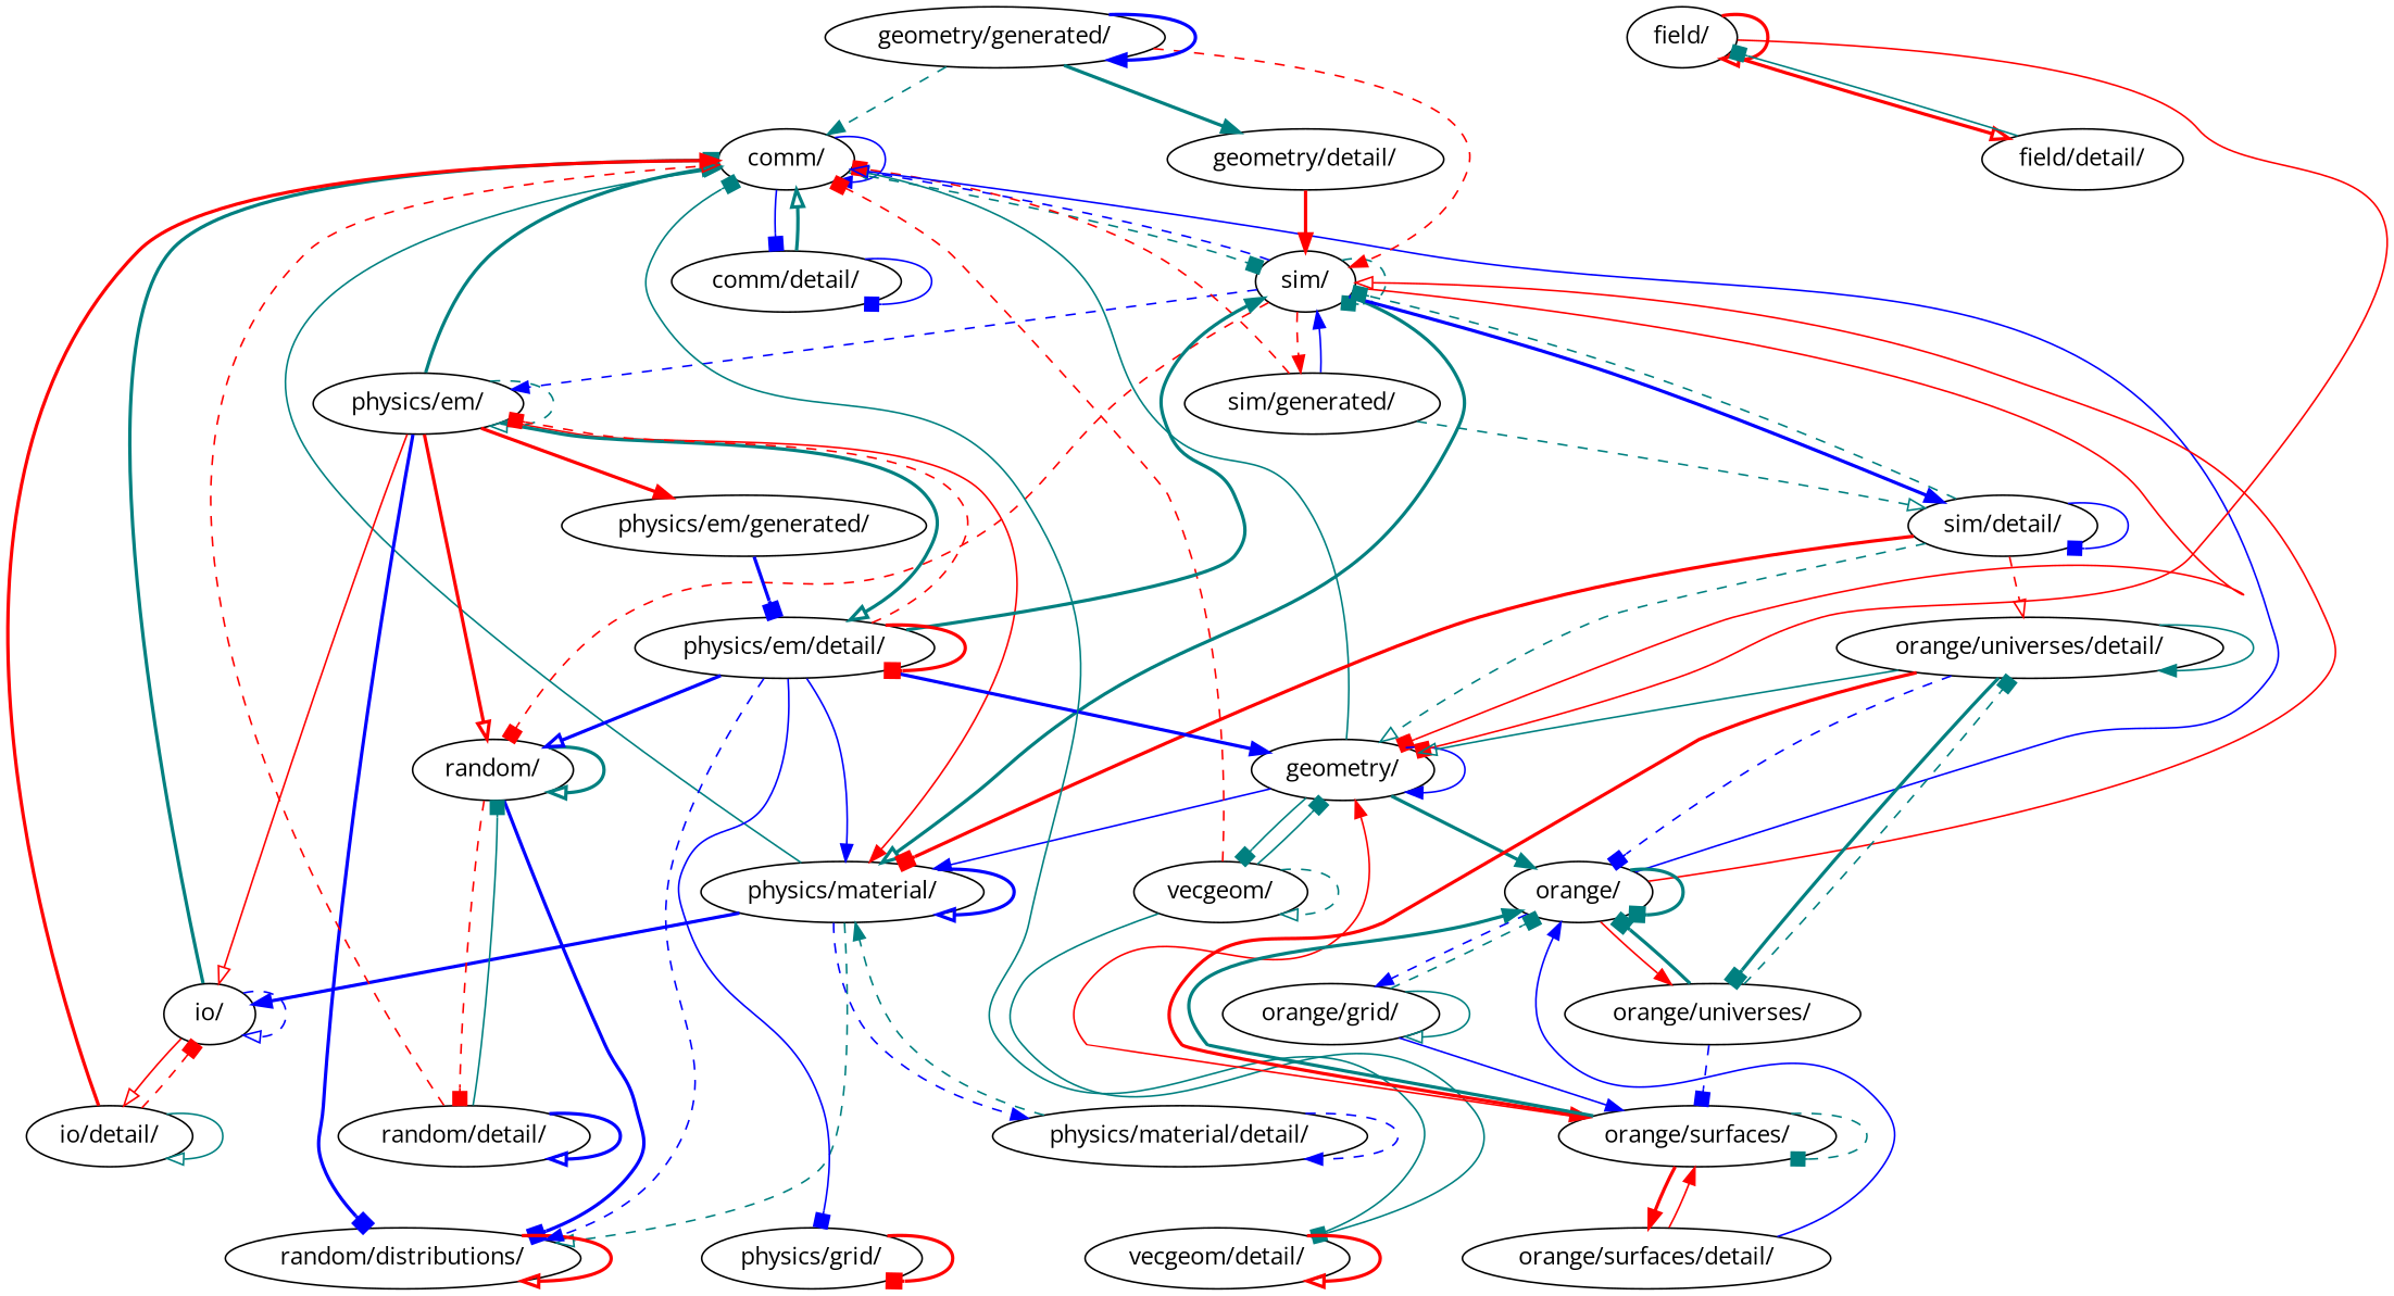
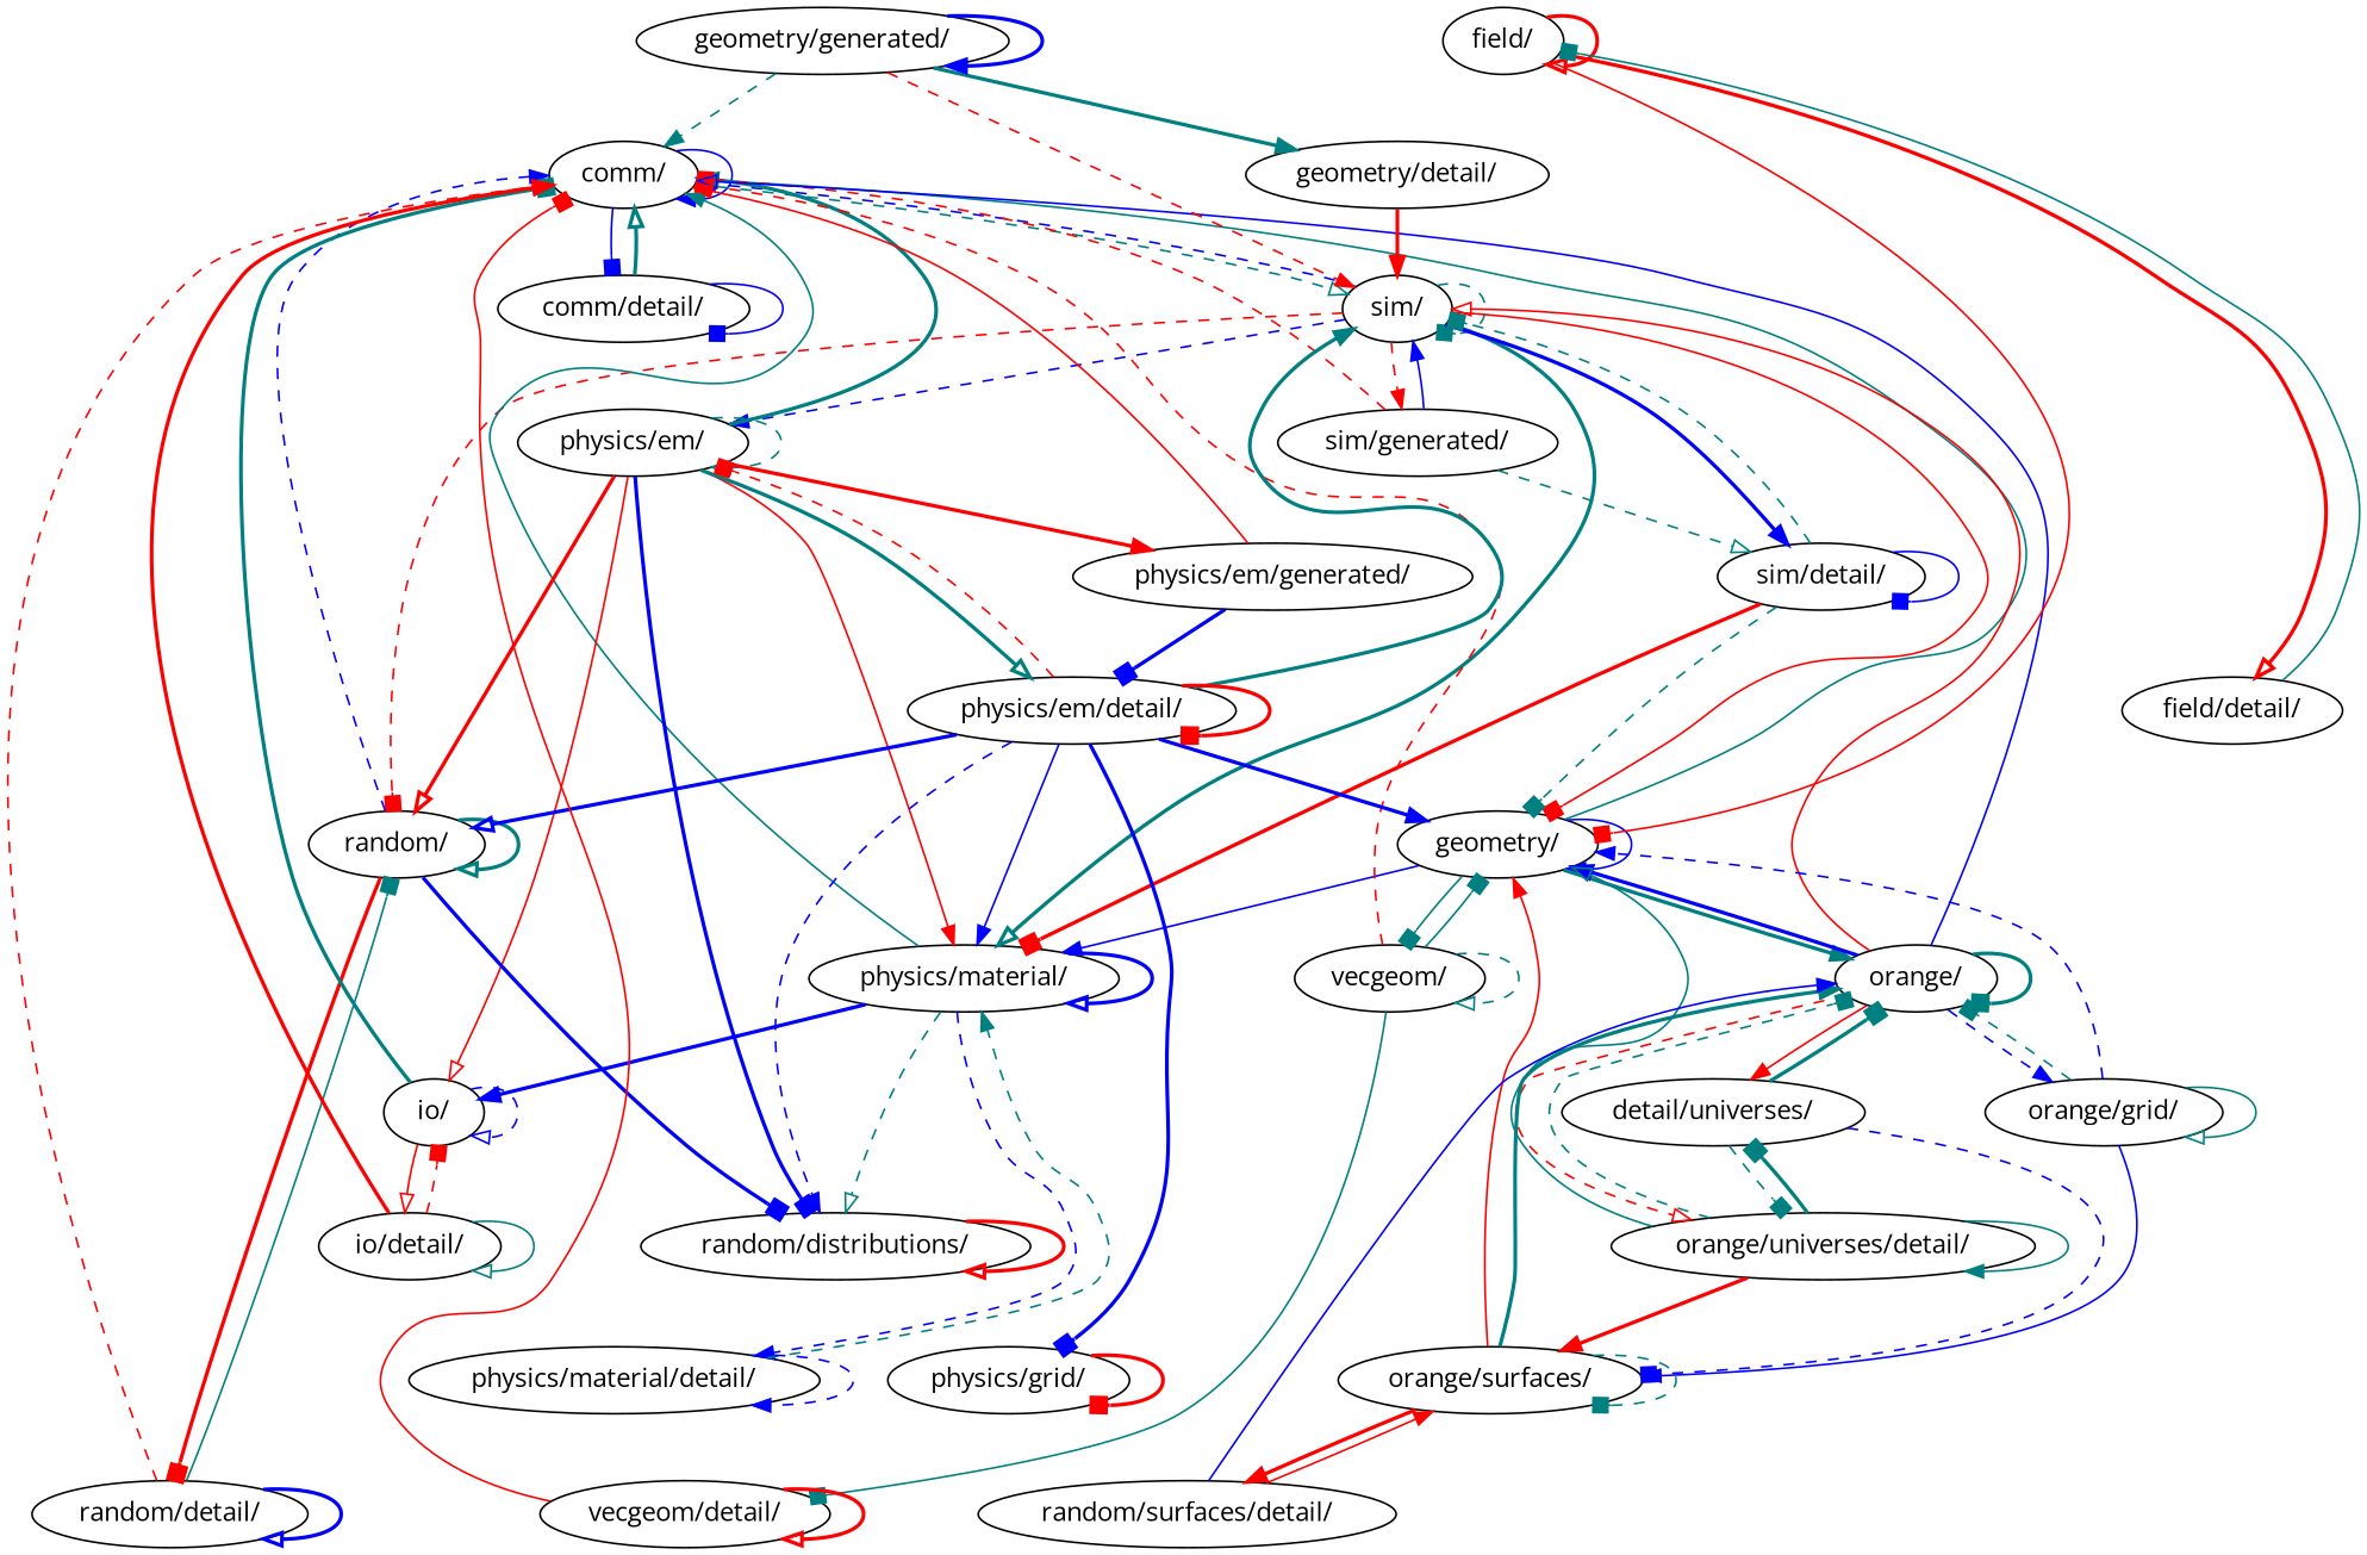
  digraph {
    fontname="Open Sans"
    node [fontname="Open Sans"]
    edge [arrowhead=normal color=teal fontname="Open Sans" style=bold weight=0.167]
    "comm/"
    "sim/"
    "comm/detail/"
    "geometry/"
    "physics/material/"
    "physics/em/"
    "random/"
    "sim/detail/"
    "sim/generated/"
    "vecgeom/"
    "orange/"
    "io/"
    "random/distributions/"
    "physics/material/detail/"
    "physics/em/detail/"
    "physics/em/generated/"
    "random/detail/"
    "field/"
    "field/detail/"
    "vecgeom/detail/"
    n21 [label="orange/grid/"]
    "orange/universes/detail/"
-   "orange/universes/"
+   "orange/universes/" [label="detail/universes/"]
    "orange/surfaces/"
    "io/detail/"
    "geometry/detail/"
    "geometry/generated/"
-   "orange/surfaces/detail/"
+   "orange/surfaces/detail/" [label="random/surfaces/detail/"]
    "physics/grid/"
    "comm/" -> "comm/" [color=blue style=solid weight=0.425]
-   "comm/" -> "sim/" [arrowhead=box style=dashed weight=0.750]
+   "comm/" -> "sim/" [arrowhead=onormal style=dashed weight=0.750]
    "comm/" -> "comm/detail/" [arrowhead=box color=blue style=solid weight=0.567]
    "sim/" -> "comm/" [color=blue style=dashed weight=0.156]
    "sim/" -> "sim/" [arrowhead=box style=dashed weight=0.381]
    "sim/" -> "geometry/" [arrowhead=box color=red style=solid weight=0.098]
    "sim/" -> "physics/material/" [arrowhead=onormal weight=0.091]
    "sim/" -> "physics/em/" [color=blue style=dashed weight=0.091]
    "sim/" -> "random/" [arrowhead=box color=red style=dashed weight=0.091]
    "sim/" -> "sim/detail/" [color=blue weight=0.217]
    "sim/" -> "sim/generated/" [color=red style=dashed weight=0.100]
    "comm/detail/" -> "comm/" [arrowhead=onormal weight=1.000]
    "comm/detail/" -> "comm/detail/" [arrowhead=box color=blue style=solid weight=0.500]
    "geometry/" -> "comm/" [style=solid weight=0.100]
    "geometry/" -> "geometry/" [color=blue style=solid weight=0.420]
    "geometry/" -> "physics/material/" [color=blue style=solid weight=0.250]
    "geometry/" -> "vecgeom/" [arrowhead=box style=solid weight=0.500]
    "geometry/" -> "orange/" [weight=0.400]
    "physics/material/" -> "comm/" [style=solid weight=0.067]
    "physics/material/" -> "physics/material/" [arrowhead=onormal color=blue weight=0.159]
    "physics/material/" -> "io/" [color=blue weight=0.067]
    "physics/material/" -> "random/distributions/" [arrowhead=onormal style=dashed weight=0.125]
    "physics/material/" -> "physics/material/detail/" [color=blue style=dashed weight=0.067]
    "physics/em/" -> "comm/" [weight=0.068]
    "physics/em/" -> "physics/material/" [color=red style=solid weight=0.162]
    "physics/em/" -> "physics/em/" [arrowhead=onormal style=dashed weight=0.199]
    "physics/em/" -> "random/" [arrowhead=onormal color=red weight=0.164]
    "physics/em/" -> "io/" [arrowhead=onormal color=red style=solid weight=0.174]
    "physics/em/" -> "random/distributions/" [arrowhead=box color=blue weight=0.143]
    "physics/em/" -> "physics/em/detail/" [arrowhead=onormal weight=0.200]
    "physics/em/" -> "physics/em/generated/" [color=red weight=0.138]
+   "random/" -> "comm/" [color=blue style=dashed]
    "random/" -> "random/" [arrowhead=onormal weight=0.483]
    "random/" -> "random/distributions/" [arrowhead=box color=blue weight=0.250]
-   "random/" -> "random/detail/" [arrowhead=box color=red style=dashed weight=0.222]
+   "random/" -> "random/detail/" [arrowhead=box color=red weight=0.222]
    "sim/detail/" -> "sim/" [arrowhead=box style=dashed weight=0.245]
-   "sim/detail/" -> "geometry/" [arrowhead=onormal style=dashed weight=0.131]
+   "sim/detail/" -> "geometry/" [arrowhead=box style=dashed weight=0.131]
    "sim/detail/" -> "physics/material/" [arrowhead=box color=red weight=0.100]
    "sim/detail/" -> "sim/detail/" [arrowhead=box color=blue style=solid weight=0.244]
    "sim/generated/" -> "comm/" [arrowhead=box color=red style=dashed weight=0.333]
    "sim/generated/" -> "sim/" [color=blue style=solid weight=0.192]
    "sim/generated/" -> "sim/detail/" [arrowhead=onormal style=dashed weight=0.342]
    "vecgeom/" -> "comm/" [arrowhead=box color=red style=dashed weight=0.125]
    "vecgeom/" -> "geometry/" [arrowhead=box style=solid weight=0.190]
    "vecgeom/" -> "vecgeom/" [arrowhead=onormal style=dashed weight=0.190]
    "vecgeom/" -> "vecgeom/detail/" [arrowhead=box style=solid weight=0.118]
    "orange/" -> "comm/" [arrowhead=onormal color=blue style=solid weight=0.053]
    "orange/" -> "sim/" [arrowhead=onormal color=red style=solid]
+   "orange/" -> "geometry/" [color=blue]
    "orange/" -> "orange/" [arrowhead=box weight=0.211]
    "orange/" -> n21 [color=blue style=dashed weight=0.053]
-   "sim/detail/" -> "orange/universes/detail/" [arrowhead=onormal color=red style=dashed weight=0.110]
+   "orange/" -> "orange/universes/detail/" [arrowhead=onormal color=red style=dashed weight=0.110]
    "orange/" -> "orange/universes/" [color=red style=solid]
    "io/" -> "comm/" [arrowhead=box weight=0.189]
    "io/" -> "io/" [arrowhead=onormal color=blue style=dashed weight=0.471]
    "io/" -> "io/detail/" [arrowhead=onormal color=red style=solid weight=0.262]
    "random/distributions/" -> "random/distributions/" [arrowhead=onormal color=red weight=0.225]
    "physics/material/detail/" -> "physics/material/" [style=dashed]
    "physics/material/detail/" -> "physics/material/detail/" [color=blue style=dashed]
    "physics/em/detail/" -> "sim/" [weight=0.202]
    "physics/em/detail/" -> "geometry/" [color=blue weight=0.062]
    "physics/em/detail/" -> "physics/material/" [color=blue style=solid weight=0.090]
    "physics/em/detail/" -> "physics/em/" [arrowhead=box color=red style=dashed weight=0.222]
    "physics/em/detail/" -> "random/" [arrowhead=onormal color=blue weight=0.067]
    "physics/em/detail/" -> "random/distributions/" [color=blue style=dashed weight=0.123]
    "physics/em/detail/" -> "physics/em/detail/" [arrowhead=box color=red weight=0.145]
-   "physics/em/detail/" -> "physics/grid/" [arrowhead=box color=blue style=solid weight=0.120]
+   "physics/em/detail/" -> "physics/grid/" [arrowhead=box color=blue weight=0.120]
+   "physics/em/generated/" -> "comm/" [color=red style=solid]
    "physics/em/generated/" -> "physics/em/detail/" [arrowhead=box color=blue weight=0.250]
    "random/detail/" -> "comm/" [arrowhead=onormal color=red style=dashed weight=0.200]
    "random/detail/" -> "random/" [arrowhead=box style=solid weight=0.261]
    "random/detail/" -> "random/detail/" [arrowhead=onormal color=blue weight=0.225]
    "field/" -> "geometry/" [arrowhead=box color=red style=solid weight=0.125]
    "field/" -> "field/" [arrowhead=onormal color=red weight=0.286]
    "field/" -> "field/detail/" [arrowhead=onormal color=red weight=0.229]
    "field/detail/" -> "field/" [arrowhead=box style=solid weight=0.200]
-   "vecgeom/detail/" -> "comm/" [arrowhead=box style=solid weight=0.333]
+   "vecgeom/detail/" -> "comm/" [arrowhead=box color=red style=solid weight=0.333]
    "vecgeom/detail/" -> "vecgeom/detail/" [arrowhead=onormal color=red weight=0.333]
+   n21 -> "geometry/" [color=blue style=dashed weight=0.208]
    n21 -> "orange/" [arrowhead=box style=dashed weight=0.340]
    n21 -> n21 [arrowhead=onormal style=solid weight=0.422]
    n21 -> "orange/surfaces/" [color=blue style=solid weight=0.129]
    "orange/universes/detail/" -> "geometry/" [arrowhead=onormal style=solid weight=0.250]
-   "orange/universes/detail/" -> "orange/" [arrowhead=box color=blue style=dashed weight=0.250]
+   "orange/universes/detail/" -> "orange/" [arrowhead=box style=dashed weight=0.250]
    "orange/universes/detail/" -> "orange/universes/detail/" [style=solid weight=0.211]
    "orange/universes/detail/" -> "orange/universes/" [arrowhead=box weight=0.171]
    "orange/universes/detail/" -> "orange/surfaces/" [color=red weight=0.143]
    "orange/universes/" -> "orange/" [arrowhead=box weight=0.156]
    "orange/universes/" -> "orange/universes/detail/" [arrowhead=box style=dashed weight=0.111]
    "orange/universes/" -> "orange/surfaces/" [arrowhead=box color=blue style=dashed weight=0.111]
    "orange/surfaces/" -> "geometry/" [color=red style=solid weight=0.336]
    "orange/surfaces/" -> "orange/" [weight=0.402]
    "orange/surfaces/" -> "orange/surfaces/" [arrowhead=box style=dashed weight=0.312]
    "orange/surfaces/" -> "orange/surfaces/detail/" [color=red weight=0.195]
    "io/detail/" -> "comm/" [color=red weight=0.419]
    "io/detail/" -> "io/" [arrowhead=box color=red style=dashed weight=0.217]
    "io/detail/" -> "io/detail/" [arrowhead=onormal style=solid weight=0.502]
    "geometry/detail/" -> "sim/" [color=red weight=1.000]
    "geometry/generated/" -> "comm/" [style=dashed weight=0.143]
    "geometry/generated/" -> "sim/" [color=red style=dashed weight=0.198]
    "geometry/generated/" -> "geometry/detail/" [weight=0.171]
    "geometry/generated/" -> "geometry/generated/" [color=blue weight=0.171]
    "orange/surfaces/detail/" -> "orange/" [color=blue style=solid weight=0.175]
    "orange/surfaces/detail/" -> "orange/surfaces/" [color=red style=solid weight=0.100]
    "physics/grid/" -> "physics/grid/" [arrowhead=box color=red weight=0.294]
  }
